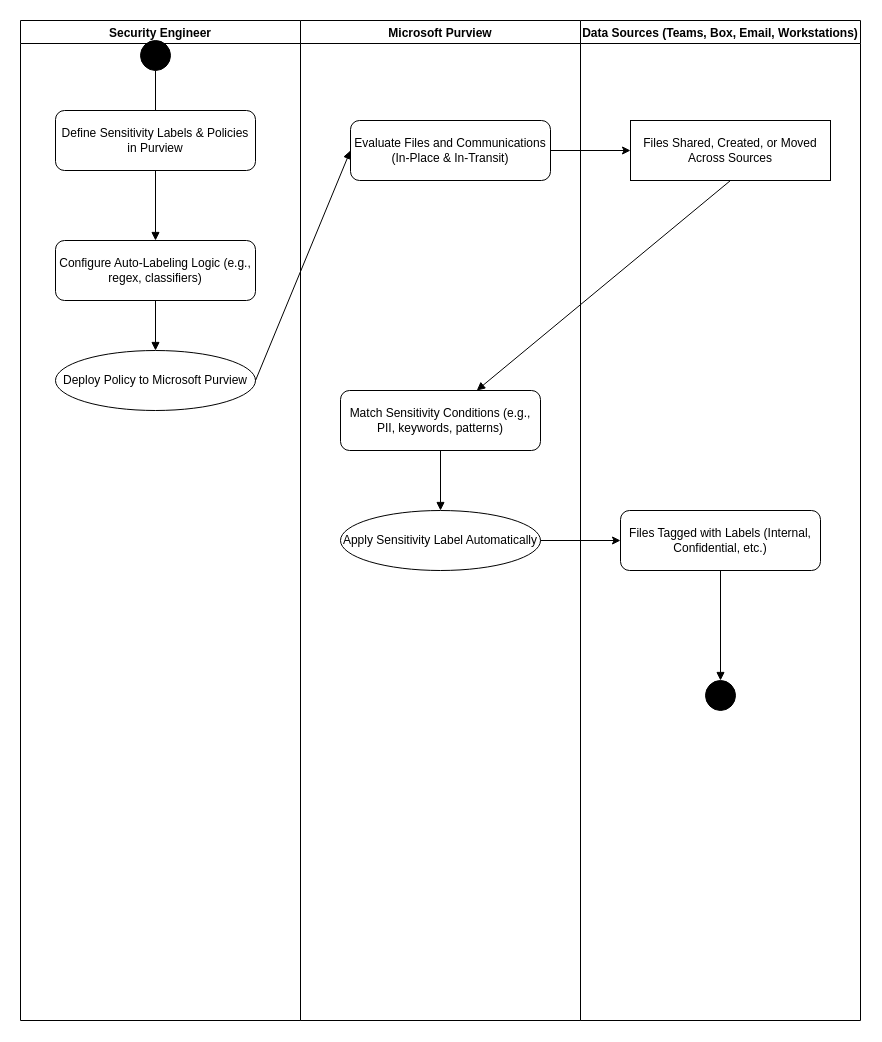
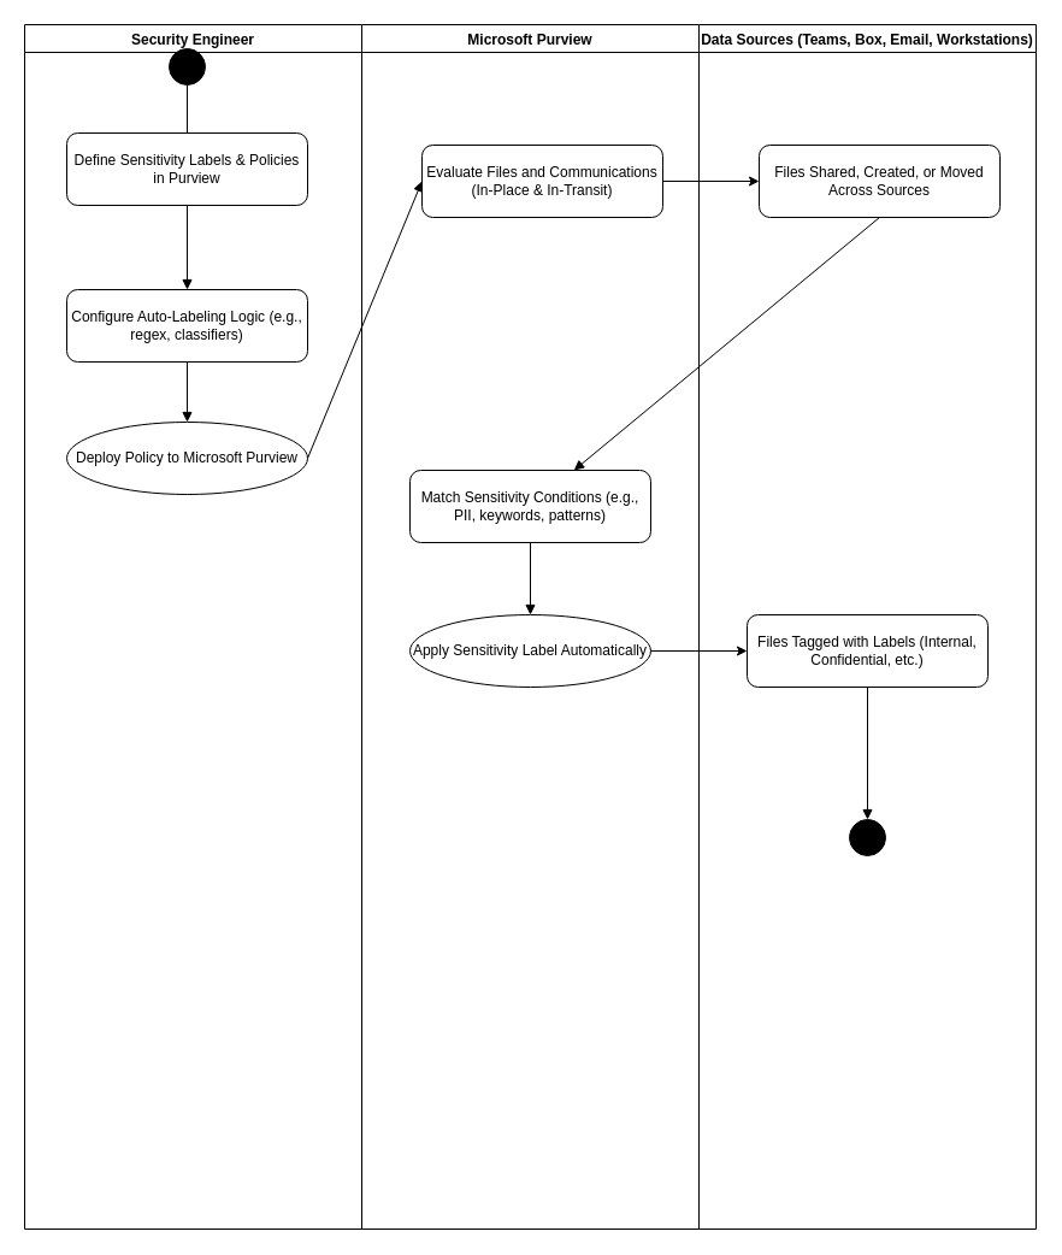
  <mxCell id="0" />
  <mxCell id="1" parent="0" />
  <mxCell id="2" value="Security Engineer" style="swimlane" parent="1" vertex="1"><mxGeometry width="280" height="1000" as="geometry" x="20" y="20" /></mxCell>
  <mxCell id="3" value="" style="ellipse;whiteSpace=wrap;html=1;aspect=fixed;fillColor=#000000;" parent="2" vertex="1"><mxGeometry x="120" y="20" width="30" height="30" as="geometry" /></mxCell>
  <mxCell id="4" value="Define Sensitivity Labels &amp; Policies in Purview" style="rounded=1;whiteSpace=wrap;html=1;" parent="2" vertex="1"><mxGeometry x="35" y="90" width="200" height="60" as="geometry" /></mxCell>
  <mxCell id="5" value="Deploy Policy to Microsoft Purview" style="ellipse;whiteSpace=wrap;html=1;" parent="2" vertex="1"><mxGeometry x="35" y="330" width="200" height="60" as="geometry" /></mxCell>
  <mxCell id="6" style="endArrow=none;" parent="2" source="3" target="4" edge="1"><mxGeometry relative="1" as="geometry" /></mxCell>
  <mxCell id="7" style="endArrow=block;exitX=1;exitY=0.5;exitDx=0;exitDy=0;entryX=0;entryY=0.5;entryDx=0;entryDy=0;" parent="2" source="5" target="12" edge="1"><mxGeometry relative="1" as="geometry" /></mxCell>
  <mxCell id="8" value="Configure Auto-Labeling Logic (e.g., regex, classifiers)" style="rounded=1;whiteSpace=wrap;html=1;" parent="2" vertex="1"><mxGeometry x="35" y="220" width="200" height="60" as="geometry" /></mxCell>
  <mxCell id="9" style="endArrow=block;" parent="2" source="4" target="8" edge="1"><mxGeometry relative="1" as="geometry" /></mxCell>
  <mxCell id="10" style="endArrow=block;" parent="2" source="8" target="5" edge="1"><mxGeometry relative="1" as="geometry" /></mxCell>
  <mxCell id="11" value="Microsoft Purview" style="swimlane" parent="1" vertex="1"><mxGeometry x="300" width="280" height="1000" as="geometry" y="20" /></mxCell>
  <mxCell id="12" value="Evaluate Files and Communications (In-Place &amp; In-Transit)" style="rounded=1;whiteSpace=wrap;html=1;" parent="11" vertex="1"><mxGeometry x="50" y="100" width="200" height="60" as="geometry" /></mxCell>
  <mxCell id="13" value="Match Sensitivity Conditions (e.g., PII, keywords, patterns)" style="rounded=1;whiteSpace=wrap;html=1;" parent="11" vertex="1"><mxGeometry x="40" y="370" width="200" height="60" as="geometry" /></mxCell>
  <mxCell id="14" value="Apply Sensitivity Label Automatically" style="ellipse;whiteSpace=wrap;html=1;" parent="11" vertex="1"><mxGeometry x="40" y="490" width="200" height="60" as="geometry" /></mxCell>
  <mxCell id="15" style="endArrow=block;" parent="11" source="13" target="14" edge="1"><mxGeometry relative="1" as="geometry" /></mxCell>
  <mxCell id="16" value="Data Sources (Teams, Box, Email, Workstations)" style="swimlane" parent="1" vertex="1"><mxGeometry x="580" width="280" height="1000" as="geometry" y="20" /></mxCell>
- <mxCell id="17" value="Files Shared, Created, or Moved Across Sources" style="whiteSpace=wrap;html=1;rounded=0;" parent="16" vertex="1"><mxGeometry x="50" y="100" width="200" height="60" as="geometry" /></mxCell>
+ <mxCell id="17" value="Files Shared, Created, or Moved Across Sources" style="rounded=1;whiteSpace=wrap;html=1;" parent="16" vertex="1"><mxGeometry x="50" y="100" width="200" height="60" as="geometry" /></mxCell>
  <mxCell id="18" value="Files Tagged with Labels (Internal, Confidential, etc.)" style="rounded=1;whiteSpace=wrap;html=1;" parent="16" vertex="1"><mxGeometry x="40" y="490" width="200" height="60" as="geometry" /></mxCell>
  <mxCell id="19" value="" style="ellipse;whiteSpace=wrap;html=1;aspect=fixed;fillColor=#000000;" parent="16" vertex="1"><mxGeometry x="125" y="660" width="30" height="30" as="geometry" /></mxCell>
  <mxCell id="20" style="endArrow=block;exitX=0.5;exitY=1;exitDx=0;exitDy=0;" parent="16" source="18" target="19" edge="1"><mxGeometry relative="1" as="geometry" /></mxCell>
  <mxCell id="21" value="" style="endArrow=classic;html=1;rounded=0;exitX=1;exitY=0.5;exitDx=0;exitDy=0;entryX=0;entryY=0.5;entryDx=0;entryDy=0;" edge="1" parent="1" source="12" target="17"><mxGeometry width="50" height="50" relative="1" as="geometry"><mxPoint x="420" y="430" as="sourcePoint" /><mxPoint x="470" y="380" as="targetPoint" /></mxGeometry></mxCell>
  <mxCell id="22" style="endArrow=block;exitX=0.5;exitY=1;exitDx=0;exitDy=0;" parent="1" source="17" target="13" edge="1"><mxGeometry relative="1" as="geometry" /></mxCell>
  <mxCell id="23" value="" style="endArrow=classic;html=1;rounded=0;exitX=1;exitY=0.5;exitDx=0;exitDy=0;entryX=0;entryY=0.5;entryDx=0;entryDy=0;" edge="1" parent="1" source="14" target="18"><mxGeometry width="50" height="50" relative="1" as="geometry"><mxPoint x="420" y="430" as="sourcePoint" /><mxPoint x="470" y="380" as="targetPoint" /></mxGeometry></mxCell>
